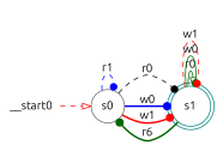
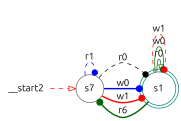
  digraph {
    fontname=Ubuntu
    rankdir=LR
    node [fontname=Ubuntu]
    edge [arrowhead=dot color=red fontname=Ubuntu style=dashed]
-   n1 [color=gray40 label=s0 shape=circle]
+   n1 [color=gray40 label=s7 shape=circle]
    n2 [color=teal label=s1 shape=doublecircle]
-   __start0 [color=darkgreen height=0 shape=none width=0]
+   __start0 [color=darkgreen height=0 shape=none width=0 label=__start2]
    n1 -> n1 [color=blue label=r1]
    n1 -> n2 [color=black label=r0]
    n1 -> n2 [color=blue label=w0 style=bold]
    n1 -> n2 [label=w1 style=bold]
    n2 -> n1 [color=darkgreen label=r6 style=bold]
    n2 -> n2 [arrowhead=onormal color=darkgreen label=r0 style=solid]
    n2 -> n2 [color=darkgreen label=w0 style=solid]
    n2 -> n2 [label=w1]
    __start0 -> n1 [arrowhead=onormal]
  }
